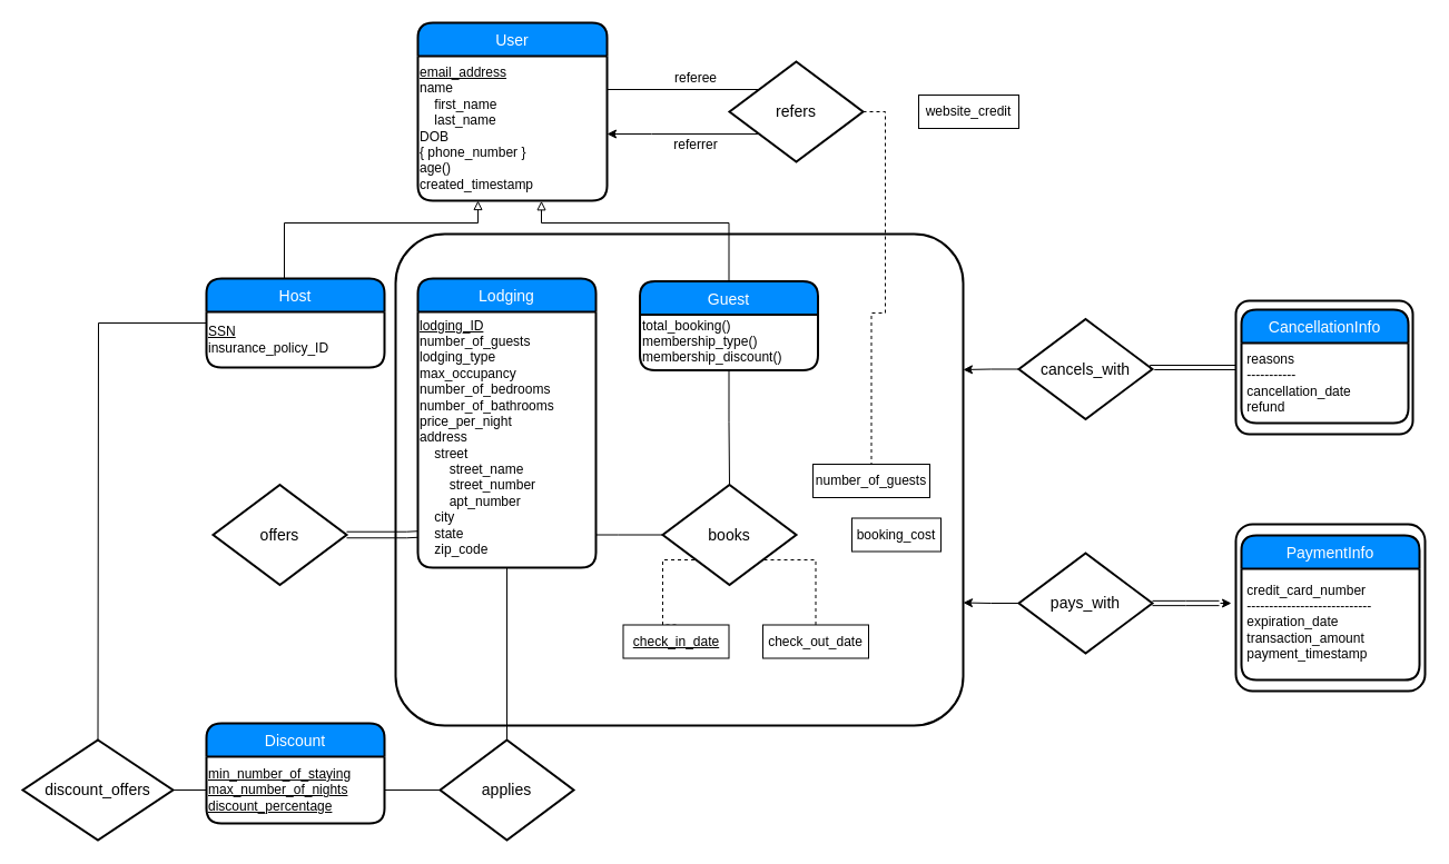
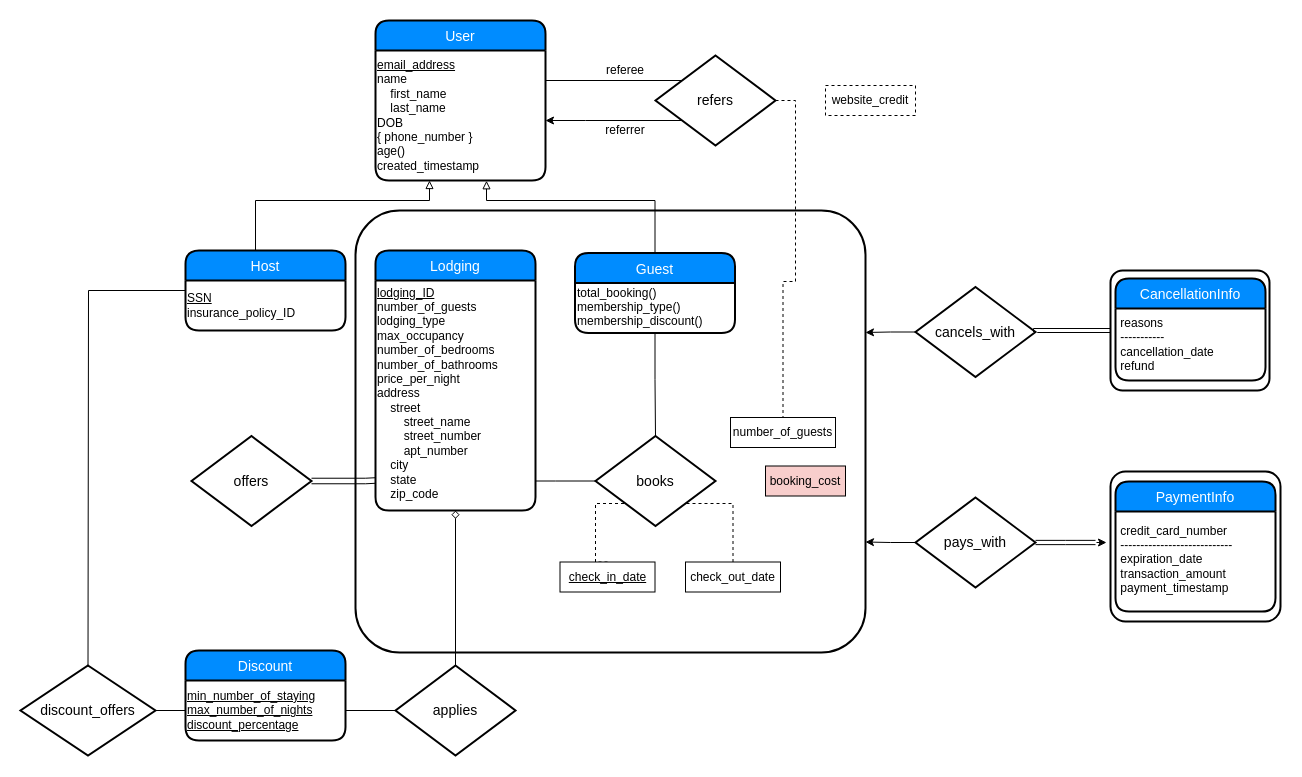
  <mxCell id="0" />
  <mxCell id="1" parent="0" />
  <mxCell id="2" value="" style="strokeWidth=2;rounded=1;arcSize=10;whiteSpace=wrap;html=1;align=center;fontSize=14;" parent="1" vertex="1"><mxGeometry x="355" y="210" width="510" height="442" as="geometry" /></mxCell>
  <mxCell id="3" value="User" style="swimlane;childLayout=stackLayout;horizontal=1;startSize=30;horizontalStack=0;fillColor=#008cff;fontColor=#FFFFFF;rounded=1;fontSize=14;fontStyle=0;strokeWidth=2;resizeParent=0;resizeLast=1;shadow=0;dashed=0;align=center;" parent="1" vertex="1"><mxGeometry x="375" y="20" width="170" height="160" as="geometry" /></mxCell>
  <mxCell id="4" value="&lt;u&gt;email_address&lt;/u&gt;&lt;br&gt;name&lt;br&gt;&amp;nbsp; &amp;nbsp; first_name&lt;br&gt;&amp;nbsp; &amp;nbsp; last_name&lt;br&gt;DOB&lt;br&gt;{ phone_number }&lt;br&gt;age()&lt;br&gt;created_timestamp" style="text;strokeColor=none;fillColor=none;html=1;whiteSpace=wrap;verticalAlign=middle;overflow=hidden;" parent="3" vertex="1"><mxGeometry y="30" width="170" height="130" as="geometry" /></mxCell>
  <mxCell id="5" style="edgeStyle=orthogonalEdgeStyle;rounded=0;orthogonalLoop=1;jettySize=auto;html=1;endArrow=block;endFill=0;" parent="1" source="6" edge="1"><mxGeometry relative="1" as="geometry"><Array as="points"><mxPoint x="255" y="200" /><mxPoint x="429" y="200" /><mxPoint x="429" y="180" /></Array><mxPoint x="429" y="180" as="targetPoint" /></mxGeometry></mxCell>
  <mxCell id="6" value="Host" style="swimlane;childLayout=stackLayout;horizontal=1;startSize=30;horizontalStack=0;fillColor=#008cff;fontColor=#FFFFFF;rounded=1;fontSize=14;fontStyle=0;strokeWidth=2;resizeParent=0;resizeLast=1;shadow=0;dashed=0;align=center;" parent="1" vertex="1"><mxGeometry x="185" y="250" width="160" height="80" as="geometry" /></mxCell>
  <mxCell id="7" value="&lt;div&gt;&lt;u&gt;SSN&lt;/u&gt;&lt;/div&gt;&lt;div&gt;insurance_policy_ID&lt;/div&gt;" style="text;strokeColor=none;fillColor=none;html=1;whiteSpace=wrap;verticalAlign=middle;overflow=hidden;" parent="6" vertex="1"><mxGeometry y="30" width="160" height="50" as="geometry" /></mxCell>
  <mxCell id="8" style="edgeStyle=orthogonalEdgeStyle;rounded=0;orthogonalLoop=1;jettySize=auto;html=1;entryX=0.653;entryY=1.002;entryDx=0;entryDy=0;endArrow=block;endFill=0;entryPerimeter=0;" parent="1" source="10" target="4" edge="1"><mxGeometry relative="1" as="geometry"><Array as="points"><mxPoint x="655" y="200" /><mxPoint x="486" y="200" /></Array></mxGeometry></mxCell>
  <mxCell id="9" style="edgeStyle=orthogonalEdgeStyle;rounded=0;orthogonalLoop=1;jettySize=auto;html=1;exitX=0.5;exitY=1;exitDx=0;exitDy=0;entryX=0.5;entryY=0;entryDx=0;entryDy=0;endArrow=none;endFill=0;startArrow=none;startFill=0;" parent="1" source="10" target="24" edge="1"><mxGeometry relative="1" as="geometry"><Array as="points"><mxPoint x="655" y="379" /></Array></mxGeometry></mxCell>
  <mxCell id="10" value="Guest" style="swimlane;childLayout=stackLayout;horizontal=1;startSize=30;horizontalStack=0;fillColor=#008cff;fontColor=#FFFFFF;rounded=1;fontSize=14;fontStyle=0;strokeWidth=2;resizeParent=0;resizeLast=1;shadow=0;dashed=0;align=center;" parent="1" vertex="1"><mxGeometry x="574.5" y="252.5" width="160" height="80" as="geometry" /></mxCell>
  <mxCell id="11" value="&lt;div&gt;&lt;span&gt;total_booking()&lt;/span&gt;&lt;br&gt;&lt;/div&gt;&lt;div&gt;&lt;div&gt;membership_type()&lt;/div&gt;&lt;/div&gt;&lt;div&gt;membership_discount()&lt;/div&gt;&lt;div&gt;&lt;br&gt;&lt;/div&gt;" style="text;strokeColor=none;fillColor=none;html=1;whiteSpace=wrap;verticalAlign=middle;overflow=hidden;" parent="10" vertex="1"><mxGeometry y="30" width="160" height="50" as="geometry" /></mxCell>
  <mxCell id="12" value="Discount" style="swimlane;childLayout=stackLayout;horizontal=1;startSize=30;horizontalStack=0;fillColor=#008cff;fontColor=#FFFFFF;rounded=1;fontSize=14;fontStyle=0;strokeWidth=2;resizeParent=0;resizeLast=1;shadow=0;dashed=0;align=center;" parent="1" vertex="1"><mxGeometry x="185" y="650" width="160" height="90" as="geometry" /></mxCell>
  <mxCell id="13" value="&lt;div&gt;&lt;u&gt;min_number_of_staying&lt;/u&gt;&lt;/div&gt;&lt;div&gt;&lt;u&gt;max_number_of_nights&lt;/u&gt;&lt;/div&gt;&lt;div&gt;&lt;u&gt;discount_percentage&lt;/u&gt;&lt;/div&gt;" style="text;strokeColor=none;fillColor=none;html=1;whiteSpace=wrap;verticalAlign=middle;overflow=hidden;" parent="12" vertex="1"><mxGeometry y="30" width="160" height="60" as="geometry" /></mxCell>
  <mxCell id="14" value="Lodging" style="swimlane;childLayout=stackLayout;horizontal=1;startSize=30;horizontalStack=0;fillColor=#008cff;fontColor=#FFFFFF;rounded=1;fontSize=14;fontStyle=0;strokeWidth=2;resizeParent=0;resizeLast=1;shadow=0;dashed=0;align=center;" parent="1" vertex="1"><mxGeometry x="375" y="250" width="160" height="260" as="geometry" /></mxCell>
  <mxCell id="15" value="" style="group" parent="1" vertex="1" connectable="0"><mxGeometry x="1110" y="270" width="159" height="160" as="geometry" /></mxCell>
  <mxCell id="16" value="" style="strokeWidth=2;rounded=1;arcSize=10;whiteSpace=wrap;html=1;align=center;fontSize=14;" parent="15" vertex="1"><mxGeometry width="159" height="120" as="geometry" /></mxCell>
  <mxCell id="17" value="CancellationInfo" style="swimlane;childLayout=stackLayout;horizontal=1;startSize=30;horizontalStack=0;fillColor=#008cff;fontColor=#FFFFFF;rounded=1;fontSize=14;fontStyle=0;strokeWidth=2;resizeParent=0;resizeLast=1;shadow=0;dashed=0;align=center;" parent="15" vertex="1"><mxGeometry x="5" y="8" width="150" height="102" as="geometry" /></mxCell>
  <mxCell id="18" value="&lt;div&gt;&lt;div&gt;&amp;nbsp;reasons&lt;/div&gt;&lt;div&gt;&amp;nbsp;-----------&lt;/div&gt;&lt;div&gt;&amp;nbsp;cancellation_date&lt;/div&gt;&lt;div&gt;&amp;nbsp;refund&lt;/div&gt;&lt;/div&gt;" style="text;strokeColor=none;fillColor=none;html=1;whiteSpace=wrap;verticalAlign=middle;overflow=hidden;" parent="17" vertex="1"><mxGeometry y="30" width="150" height="72" as="geometry" /></mxCell>
  <mxCell id="19" style="edgeStyle=orthogonalEdgeStyle;rounded=0;orthogonalLoop=1;jettySize=auto;html=1;entryX=1;entryY=0.5;entryDx=0;entryDy=0;startArrow=none;startFill=0;endArrow=none;endFill=0;" parent="1" source="22" target="3" edge="1"><mxGeometry relative="1" as="geometry"><Array as="points"><mxPoint x="545" y="80" /></Array></mxGeometry></mxCell>
  <mxCell id="20" style="edgeStyle=orthogonalEdgeStyle;rounded=0;orthogonalLoop=1;jettySize=auto;html=1;startArrow=none;startFill=0;endArrow=classic;endFill=1;" parent="1" source="22" target="4" edge="1"><mxGeometry relative="1" as="geometry"><mxPoint x="549" y="124" as="targetPoint" /><Array as="points"><mxPoint x="585" y="120" /><mxPoint x="585" y="120" /></Array></mxGeometry></mxCell>
  <mxCell id="21" style="edgeStyle=orthogonalEdgeStyle;rounded=0;orthogonalLoop=1;jettySize=auto;html=1;exitX=1;exitY=0.5;exitDx=0;exitDy=0;dashed=1;startArrow=none;startFill=0;endArrow=none;endFill=0;" parent="1" source="22" target="44" edge="1"><mxGeometry relative="1" as="geometry"><mxPoint x="830" y="90" as="targetPoint" /></mxGeometry></mxCell>
  <mxCell id="22" value="refers" style="shape=rhombus;strokeWidth=2;fontSize=17;perimeter=rhombusPerimeter;whiteSpace=wrap;html=1;align=center;fontSize=14;" parent="1" vertex="1"><mxGeometry x="655" y="55" width="120" height="90" as="geometry" /></mxCell>
  <mxCell id="23" value="" style="edgeStyle=orthogonalEdgeStyle;rounded=0;orthogonalLoop=1;jettySize=auto;html=1;endArrow=none;endFill=0;startArrow=none;startFill=0;" parent="1" source="24" target="14" edge="1"><mxGeometry relative="1" as="geometry"><Array as="points"><mxPoint x="555" y="480" /><mxPoint x="555" y="480" /></Array></mxGeometry></mxCell>
  <mxCell id="24" value="books" style="shape=rhombus;strokeWidth=2;fontSize=17;perimeter=rhombusPerimeter;whiteSpace=wrap;html=1;align=center;fontSize=14;" parent="1" vertex="1"><mxGeometry x="595" y="435.5" width="120" height="90" as="geometry" /></mxCell>
- <mxCell id="25" style="edgeStyle=orthogonalEdgeStyle;rounded=0;orthogonalLoop=1;jettySize=auto;html=1;entryX=0.5;entryY=1;entryDx=0;entryDy=0;startArrow=none;startFill=0;endArrow=none;endFill=0;" parent="1" source="27" target="14" edge="1"><mxGeometry relative="1" as="geometry" /></mxCell>
+ <mxCell id="25" style="edgeStyle=orthogonalEdgeStyle;rounded=0;orthogonalLoop=1;jettySize=auto;html=1;entryX=0.5;entryY=1;entryDx=0;entryDy=0;startArrow=none;startFill=0;endArrow=diamond;endFill=0;" parent="1" source="27" target="14" edge="1"><mxGeometry relative="1" as="geometry" /></mxCell>
  <mxCell id="26" style="edgeStyle=orthogonalEdgeStyle;rounded=0;orthogonalLoop=1;jettySize=auto;html=1;entryX=1;entryY=0.5;entryDx=0;entryDy=0;startArrow=none;startFill=0;endArrow=none;endFill=0;" parent="1" source="27" target="13" edge="1"><mxGeometry relative="1" as="geometry" /></mxCell>
  <mxCell id="27" value="applies" style="shape=rhombus;strokeWidth=2;fontSize=17;perimeter=rhombusPerimeter;whiteSpace=wrap;html=1;align=center;fontSize=14;" parent="1" vertex="1"><mxGeometry x="395" y="665" width="120" height="90" as="geometry" /></mxCell>
  <mxCell id="28" value="" style="edgeStyle=orthogonalEdgeStyle;rounded=0;orthogonalLoop=1;jettySize=auto;html=1;startArrow=none;startFill=0;endArrow=none;endFill=0;entryX=0;entryY=0.5;entryDx=0;entryDy=0;" parent="1" source="29" target="13" edge="1"><mxGeometry relative="1" as="geometry" /></mxCell>
  <mxCell id="29" value="discount_offers" style="shape=rhombus;strokeWidth=2;fontSize=17;perimeter=rhombusPerimeter;whiteSpace=wrap;html=1;align=center;fontSize=14;" parent="1" vertex="1"><mxGeometry x="20" y="665" width="135" height="90" as="geometry" /></mxCell>
  <mxCell id="30" style="edgeStyle=orthogonalEdgeStyle;rounded=0;orthogonalLoop=1;jettySize=auto;html=1;exitX=0;exitY=0.5;exitDx=0;exitDy=0;entryX=1;entryY=0.75;entryDx=0;entryDy=0;" parent="1" source="32" target="2" edge="1"><mxGeometry relative="1" as="geometry" /></mxCell>
  <mxCell id="31" style="edgeStyle=orthogonalEdgeStyle;shape=link;rounded=0;orthogonalLoop=1;jettySize=auto;html=1;exitX=1;exitY=0.5;exitDx=0;exitDy=0;width=4.286;" parent="1" source="32" edge="1"><mxGeometry relative="1" as="geometry"><mxPoint x="1095" y="542" as="targetPoint" /><Array as="points"><mxPoint x="1065" y="542" /><mxPoint x="1065" y="542" /></Array></mxGeometry></mxCell>
  <mxCell id="32" value="pays_with" style="shape=rhombus;strokeWidth=2;fontSize=17;perimeter=rhombusPerimeter;whiteSpace=wrap;html=1;align=center;fontSize=14;" parent="1" vertex="1"><mxGeometry x="915" y="497" width="120" height="90" as="geometry" /></mxCell>
  <mxCell id="33" style="edgeStyle=orthogonalEdgeStyle;rounded=0;orthogonalLoop=1;jettySize=auto;html=1;exitX=0;exitY=0.5;exitDx=0;exitDy=0;entryX=1;entryY=0.276;entryDx=0;entryDy=0;entryPerimeter=0;" parent="1" source="34" target="2" edge="1"><mxGeometry relative="1" as="geometry" /></mxCell>
  <mxCell id="34" value="cancels_with" style="shape=rhombus;strokeWidth=2;fontSize=17;perimeter=rhombusPerimeter;whiteSpace=wrap;html=1;align=center;fontSize=14;" parent="1" vertex="1"><mxGeometry x="915" y="286.5" width="120" height="90" as="geometry" /></mxCell>
  <mxCell id="35" style="edgeStyle=orthogonalEdgeStyle;rounded=0;orthogonalLoop=1;jettySize=auto;html=1;endArrow=none;endFill=0;shape=link;width=-5.556;" parent="1" source="36" edge="1"><mxGeometry relative="1" as="geometry"><mxPoint x="375" y="480" as="targetPoint" /><Array as="points"><mxPoint x="365" y="480" /><mxPoint x="365" y="480" /></Array></mxGeometry></mxCell>
  <mxCell id="36" value="offers" style="shape=rhombus;strokeWidth=2;fontSize=17;perimeter=rhombusPerimeter;whiteSpace=wrap;html=1;align=center;fontSize=14;" parent="1" vertex="1"><mxGeometry x="191" y="435.5" width="120" height="90" as="geometry" /></mxCell>
  <mxCell id="37" value="" style="group" parent="1" vertex="1" connectable="0"><mxGeometry x="1110" y="481" width="170" height="170" as="geometry" /></mxCell>
  <mxCell id="38" value="" style="strokeWidth=2;rounded=1;arcSize=10;whiteSpace=wrap;html=1;align=center;fontSize=14;" parent="37" vertex="1"><mxGeometry y="-10" width="170" height="150" as="geometry" /></mxCell>
  <mxCell id="39" value="PaymentInfo" style="swimlane;childLayout=stackLayout;horizontal=1;startSize=30;horizontalStack=0;fillColor=#008cff;fontColor=#FFFFFF;rounded=1;fontSize=14;fontStyle=0;strokeWidth=2;resizeParent=0;resizeLast=1;shadow=0;dashed=0;align=center;" parent="37" vertex="1"><mxGeometry x="5" width="160" height="130" as="geometry" /></mxCell>
  <mxCell id="40" value="&lt;div&gt;&amp;nbsp;credit_card_number&lt;/div&gt;&lt;div&gt;&amp;nbsp;----------------------------&lt;/div&gt;&lt;div&gt;&amp;nbsp;expiration_date&lt;/div&gt;&lt;div&gt;&amp;nbsp;transaction_amount&lt;/div&gt;&lt;div&gt;&amp;nbsp;payment_timestamp&lt;/div&gt;" style="text;strokeColor=none;fillColor=none;html=1;whiteSpace=wrap;verticalAlign=middle;overflow=hidden;" parent="37" vertex="1"><mxGeometry x="5" y="34.552" width="135" height="86.269" as="geometry" /></mxCell>
  <mxCell id="41" value="referee" style="text;html=1;strokeColor=none;fillColor=none;align=center;verticalAlign=middle;whiteSpace=wrap;rounded=0;" parent="1" vertex="1"><mxGeometry x="605" y="60" width="40" height="20" as="geometry" /></mxCell>
  <mxCell id="42" value="referrer" style="text;html=1;strokeColor=none;fillColor=none;align=center;verticalAlign=middle;whiteSpace=wrap;rounded=0;" parent="1" vertex="1"><mxGeometry x="595" y="120" width="60" height="20" as="geometry" /></mxCell>
  <mxCell id="43" style="edgeStyle=orthogonalEdgeStyle;rounded=0;orthogonalLoop=1;jettySize=auto;html=1;exitX=0.5;exitY=0;exitDx=0;exitDy=0;entryX=0;entryY=1;entryDx=0;entryDy=0;startArrow=none;startFill=0;endArrow=none;endFill=0;dashed=1;" parent="1" source="48" target="24" edge="1"><mxGeometry relative="1" as="geometry"><mxPoint x="675" y="580" as="sourcePoint" /><Array as="points"><mxPoint x="595" y="561" /><mxPoint x="595" y="503" /></Array></mxGeometry></mxCell>
  <mxCell id="44" value="number_of_guests" style="rounded=0;whiteSpace=wrap;html=1;" parent="1" vertex="1"><mxGeometry x="730" y="417" width="105" height="30" as="geometry" /></mxCell>
- <mxCell id="45" value="booking_cost" style="rounded=0;whiteSpace=wrap;html=1;" parent="1" vertex="1"><mxGeometry x="765" y="465.5" width="80" height="30" as="geometry" /></mxCell>
+ <mxCell id="45" value="booking_cost" style="rounded=0;whiteSpace=wrap;html=1;fillColor=#f8cecc;" parent="1" vertex="1"><mxGeometry x="765" y="465.5" width="80" height="30" as="geometry" /></mxCell>
  <mxCell id="46" style="edgeStyle=orthogonalEdgeStyle;rounded=0;orthogonalLoop=1;jettySize=auto;html=1;exitX=0.5;exitY=0;exitDx=0;exitDy=0;entryX=1;entryY=1;entryDx=0;entryDy=0;endArrow=none;endFill=0;dashed=1;" parent="1" source="47" target="24" edge="1"><mxGeometry relative="1" as="geometry"><Array as="points"><mxPoint x="733" y="503" /></Array></mxGeometry></mxCell>
  <mxCell id="47" value="check_out_date" style="rounded=0;whiteSpace=wrap;html=1;" parent="1" vertex="1"><mxGeometry x="685" y="561.5" width="95" height="30" as="geometry" /></mxCell>
  <mxCell id="48" value="&lt;u&gt;check_in_date&lt;/u&gt;" style="rounded=0;whiteSpace=wrap;html=1;" parent="1" vertex="1"><mxGeometry x="559.5" y="561.5" width="95" height="30" as="geometry" /></mxCell>
- <mxCell id="49" value="website_credit" style="rounded=0;whiteSpace=wrap;html=1;" parent="1" vertex="1"><mxGeometry x="825" y="85" width="90" height="30" as="geometry" /></mxCell>
+ <mxCell id="49" value="website_credit" style="rounded=0;whiteSpace=wrap;html=1;dashed=1;" parent="1" vertex="1"><mxGeometry x="825" y="85" width="90" height="30" as="geometry" /></mxCell>
  <mxCell id="50" value="&lt;u&gt;lodging_ID&lt;/u&gt;&lt;br&gt;number_of_guests&lt;br&gt;lodging_type&lt;br&gt;max_occupancy&lt;br&gt;number_of_bedrooms&lt;br&gt;number_of_bathrooms&lt;br&gt;price_per_night&lt;br&gt;address&lt;br&gt;&amp;nbsp; &amp;nbsp; street&lt;br&gt;&amp;nbsp; &amp;nbsp; &amp;nbsp; &amp;nbsp; street_name&lt;br&gt;&amp;nbsp; &amp;nbsp; &amp;nbsp; &amp;nbsp; street_number&lt;br&gt;&amp;nbsp; &amp;nbsp; &amp;nbsp; &amp;nbsp; apt_number&lt;br&gt;&amp;nbsp; &amp;nbsp; city&lt;br&gt;&amp;nbsp; &amp;nbsp; state&lt;br&gt;&amp;nbsp; &amp;nbsp; zip_code" style="text;strokeColor=none;fillColor=none;html=1;whiteSpace=wrap;verticalAlign=middle;overflow=hidden;" parent="1" vertex="1"><mxGeometry x="375" y="280" width="160" height="225" as="geometry" /></mxCell>
  <mxCell id="51" value="" style="edgeStyle=orthogonalEdgeStyle;rounded=0;orthogonalLoop=1;jettySize=auto;html=1;startArrow=none;startFill=0;endArrow=none;endFill=0;entryX=0;entryY=0.5;entryDx=0;entryDy=0;exitX=0.5;exitY=0;exitDx=0;exitDy=0;" parent="1" source="29" target="6" edge="1"><mxGeometry relative="1" as="geometry"><mxPoint x="75" y="640" as="sourcePoint" /><mxPoint x="184.818" y="720.273" as="targetPoint" /><Array as="points"><mxPoint x="87" y="666" /><mxPoint x="88" y="290" /></Array></mxGeometry></mxCell>
  <mxCell id="52" style="edgeStyle=orthogonalEdgeStyle;rounded=0;orthogonalLoop=1;jettySize=auto;html=1;exitX=1;exitY=0.5;exitDx=0;exitDy=0;endArrow=none;endFill=0;startArrow=none;startFill=0;entryX=0;entryY=0.5;entryDx=0;entryDy=0;shape=link;" parent="1" source="34" target="16" edge="1"><mxGeometry relative="1" as="geometry"><mxPoint x="1034.541" y="353.203" as="sourcePoint" /><mxPoint x="1121" y="341" as="targetPoint" /><Array as="points"><mxPoint x="1035" y="330" /></Array></mxGeometry></mxCell>
  <mxCell id="53" value="" style="endArrow=classic;html=1;" parent="1" edge="1"><mxGeometry width="50" height="50" relative="1" as="geometry"><mxPoint x="1096" y="542" as="sourcePoint" /><mxPoint x="1106" y="542" as="targetPoint" /></mxGeometry></mxCell>
